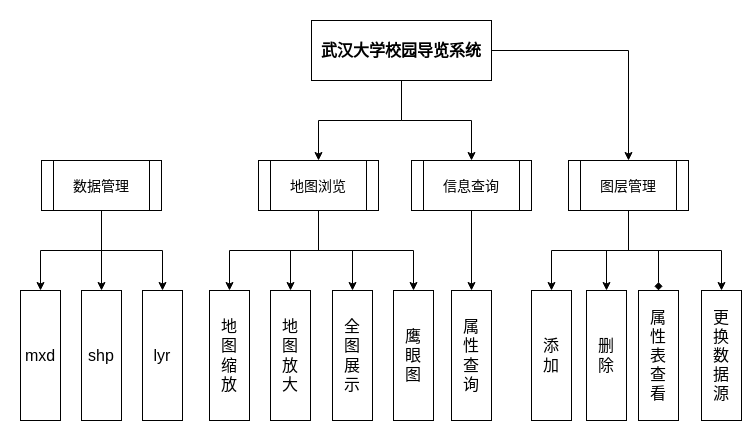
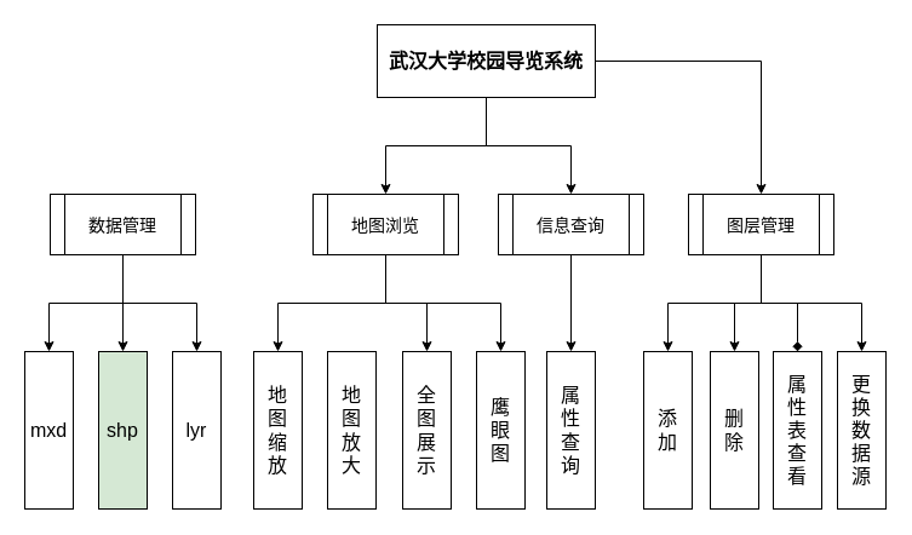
  <mxCell id="0" />
  <mxCell id="1" parent="0" />
  <mxCell id="2" style="edgeStyle=orthogonalEdgeStyle;rounded=0;orthogonalLoop=1;jettySize=auto;html=1;fontSize=16;" parent="1" source="5" target="14" edge="1"><mxGeometry relative="1" as="geometry" /></mxCell>
  <mxCell id="3" style="edgeStyle=orthogonalEdgeStyle;rounded=0;orthogonalLoop=1;jettySize=auto;html=1;fontSize=16;" parent="1" source="5" target="16" edge="1"><mxGeometry relative="1" as="geometry" /></mxCell>
  <mxCell id="4" style="edgeStyle=orthogonalEdgeStyle;rounded=0;orthogonalLoop=1;jettySize=auto;html=1;fontSize=16;" parent="1" source="5" target="21" edge="1"><mxGeometry relative="1" as="geometry" /></mxCell>
  <mxCell id="5" value="武汉大学校园导览系统" style="rounded=0;whiteSpace=wrap;html=1;fontSize=16;fontStyle=1" parent="1" vertex="1"><mxGeometry x="311" y="20" width="180" height="60" as="geometry" /></mxCell>
  <mxCell id="6" style="edgeStyle=orthogonalEdgeStyle;rounded=0;orthogonalLoop=1;jettySize=auto;html=1;entryX=0.5;entryY=0;entryDx=0;entryDy=0;fontSize=16;" parent="1" source="9" target="23" edge="1"><mxGeometry relative="1" as="geometry" /></mxCell>
  <mxCell id="7" style="edgeStyle=orthogonalEdgeStyle;rounded=0;orthogonalLoop=1;jettySize=auto;html=1;entryX=0.5;entryY=0;entryDx=0;entryDy=0;fontSize=16;" parent="1" source="9" target="24" edge="1"><mxGeometry relative="1" as="geometry" /></mxCell>
  <mxCell id="8" style="edgeStyle=orthogonalEdgeStyle;rounded=0;orthogonalLoop=1;jettySize=auto;html=1;entryX=0.5;entryY=0;entryDx=0;entryDy=0;fontSize=16;" parent="1" source="9" target="22" edge="1"><mxGeometry relative="1" as="geometry" /></mxCell>
  <mxCell id="9" value="&lt;span style=&quot;font-weight: normal&quot;&gt;&lt;font style=&quot;font-size: 14px&quot;&gt;数据管理&lt;/font&gt;&lt;/span&gt;" style="shape=process;whiteSpace=wrap;html=1;backgroundOutline=1;rounded=0;fontSize=16;fontStyle=1;flipH=1;" parent="1" vertex="1"><mxGeometry x="41" y="160" width="120" height="50" as="geometry" /></mxCell>
  <mxCell id="10" style="edgeStyle=orthogonalEdgeStyle;rounded=0;orthogonalLoop=1;jettySize=auto;html=1;entryX=0.5;entryY=0;entryDx=0;entryDy=0;fontSize=16;exitX=0.5;exitY=1;exitDx=0;exitDy=0;" parent="1" source="14" target="28" edge="1"><mxGeometry relative="1" as="geometry" /></mxCell>
  <mxCell id="11" style="edgeStyle=orthogonalEdgeStyle;rounded=0;orthogonalLoop=1;jettySize=auto;html=1;entryX=0.5;entryY=0;entryDx=0;entryDy=0;fontSize=16;" parent="1" source="14" target="27" edge="1"><mxGeometry relative="1" as="geometry" /></mxCell>
- <mxCell id="12" style="edgeStyle=orthogonalEdgeStyle;rounded=0;orthogonalLoop=1;jettySize=auto;html=1;entryX=0.5;entryY=0;entryDx=0;entryDy=0;fontSize=16;" parent="1" source="14" target="26" edge="1"><mxGeometry relative="1" as="geometry" /></mxCell>
  <mxCell id="13" style="edgeStyle=orthogonalEdgeStyle;rounded=0;orthogonalLoop=1;jettySize=auto;html=1;entryX=0.5;entryY=0;entryDx=0;entryDy=0;fontSize=16;exitX=0.5;exitY=1;exitDx=0;exitDy=0;" parent="1" source="14" target="25" edge="1"><mxGeometry relative="1" as="geometry" /></mxCell>
  <mxCell id="14" value="&lt;span style=&quot;font-weight: normal&quot;&gt;&lt;font style=&quot;font-size: 14px&quot;&gt;地图浏览&lt;/font&gt;&lt;/span&gt;" style="shape=process;whiteSpace=wrap;html=1;backgroundOutline=1;rounded=0;fontSize=16;fontStyle=1;flipH=1;" parent="1" vertex="1"><mxGeometry x="258" y="160" width="120" height="50" as="geometry" /></mxCell>
  <mxCell id="15" style="edgeStyle=orthogonalEdgeStyle;rounded=0;orthogonalLoop=1;jettySize=auto;html=1;entryX=0.5;entryY=0;entryDx=0;entryDy=0;fontSize=16;" parent="1" source="16" target="29" edge="1"><mxGeometry relative="1" as="geometry" /></mxCell>
  <mxCell id="16" value="&lt;span style=&quot;font-weight: normal&quot;&gt;&lt;font style=&quot;font-size: 14px&quot;&gt;信息查询&lt;/font&gt;&lt;/span&gt;" style="shape=process;whiteSpace=wrap;html=1;backgroundOutline=1;rounded=0;fontSize=16;fontStyle=1;flipH=1;" parent="1" vertex="1"><mxGeometry x="411" y="160" width="120" height="50" as="geometry" /></mxCell>
  <mxCell id="17" style="edgeStyle=orthogonalEdgeStyle;rounded=0;orthogonalLoop=1;jettySize=auto;html=1;entryX=0.5;entryY=0;entryDx=0;entryDy=0;fontSize=16;" parent="1" source="21" target="30" edge="1"><mxGeometry relative="1" as="geometry" /></mxCell>
  <mxCell id="18" style="edgeStyle=orthogonalEdgeStyle;rounded=0;orthogonalLoop=1;jettySize=auto;html=1;entryX=0.5;entryY=0;entryDx=0;entryDy=0;fontSize=16;" parent="1" source="21" target="31" edge="1"><mxGeometry relative="1" as="geometry" /></mxCell>
  <mxCell id="19" style="edgeStyle=orthogonalEdgeStyle;rounded=0;orthogonalLoop=1;jettySize=auto;html=1;entryX=0.5;entryY=0;entryDx=0;entryDy=0;fontSize=16;endArrow=diamond;" parent="1" source="21" target="32" edge="1"><mxGeometry relative="1" as="geometry" /></mxCell>
  <mxCell id="20" style="edgeStyle=orthogonalEdgeStyle;rounded=0;orthogonalLoop=1;jettySize=auto;html=1;entryX=0.5;entryY=0;entryDx=0;entryDy=0;fontSize=16;exitX=0.5;exitY=1;exitDx=0;exitDy=0;" parent="1" source="21" target="33" edge="1"><mxGeometry relative="1" as="geometry" /></mxCell>
  <mxCell id="21" value="&lt;span style=&quot;font-weight: normal&quot;&gt;&lt;font style=&quot;font-size: 14px&quot;&gt;图层管理&lt;/font&gt;&lt;/span&gt;" style="shape=process;whiteSpace=wrap;html=1;backgroundOutline=1;rounded=0;fontSize=16;fontStyle=1;flipH=1;" parent="1" vertex="1"><mxGeometry x="568" y="160" width="120" height="50" as="geometry" /></mxCell>
  <mxCell id="22" value="mxd" style="rounded=0;whiteSpace=wrap;html=1;fontSize=16;" parent="1" vertex="1"><mxGeometry x="20" y="290" width="40" height="130" as="geometry" /></mxCell>
- <mxCell id="23" value="shp" style="rounded=0;whiteSpace=wrap;html=1;fontSize=16;" parent="1" vertex="1"><mxGeometry x="81" y="290" width="40" height="130" as="geometry" /></mxCell>
+ <mxCell id="23" value="shp" style="rounded=0;whiteSpace=wrap;html=1;fontSize=16;fillColor=#d5e8d4;" parent="1" vertex="1"><mxGeometry x="81" y="290" width="40" height="130" as="geometry" /></mxCell>
  <mxCell id="24" value="lyr" style="rounded=0;whiteSpace=wrap;html=1;fontSize=16;" parent="1" vertex="1"><mxGeometry x="142" y="290" width="40" height="130" as="geometry" /></mxCell>
  <mxCell id="25" value="地&lt;br&gt;图&lt;br&gt;缩&lt;br&gt;放" style="rounded=0;whiteSpace=wrap;html=1;fontSize=16;" parent="1" vertex="1"><mxGeometry x="209" y="290" width="40" height="130" as="geometry" /></mxCell>
  <mxCell id="26" value="地&lt;br&gt;图&lt;br&gt;放&lt;br&gt;大" style="rounded=0;whiteSpace=wrap;html=1;fontSize=16;" parent="1" vertex="1"><mxGeometry x="270" y="290" width="40" height="130" as="geometry" /></mxCell>
  <mxCell id="27" value="全&lt;br&gt;图&lt;br&gt;展&lt;br&gt;示" style="rounded=0;whiteSpace=wrap;html=1;fontSize=16;" parent="1" vertex="1"><mxGeometry x="332" y="290" width="40" height="130" as="geometry" /></mxCell>
  <mxCell id="28" value="鹰&lt;br&gt;眼&lt;br&gt;图" style="rounded=0;whiteSpace=wrap;html=1;fontSize=16;" parent="1" vertex="1"><mxGeometry x="393" y="290" width="40" height="130" as="geometry" /></mxCell>
  <mxCell id="29" value="属&lt;br&gt;性&lt;br&gt;查&lt;br&gt;询" style="rounded=0;whiteSpace=wrap;html=1;fontSize=16;" parent="1" vertex="1"><mxGeometry x="451" y="290" width="40" height="130" as="geometry" /></mxCell>
  <mxCell id="30" value="添&lt;br&gt;加" style="rounded=0;whiteSpace=wrap;html=1;fontSize=16;" parent="1" vertex="1"><mxGeometry x="531" y="290" width="40" height="130" as="geometry" /></mxCell>
  <mxCell id="31" value="删&lt;br&gt;除" style="rounded=0;whiteSpace=wrap;html=1;fontSize=16;" parent="1" vertex="1"><mxGeometry x="586" y="290" width="40" height="130" as="geometry" /></mxCell>
  <mxCell id="32" value="属&lt;br&gt;性&lt;br&gt;表&lt;br&gt;查&lt;br&gt;看" style="rounded=0;whiteSpace=wrap;html=1;fontSize=16;" parent="1" vertex="1"><mxGeometry x="638" y="290" width="40" height="130" as="geometry" /></mxCell>
- <mxCell id="33" value="更&lt;br&gt;换&lt;br&gt;数&lt;br&gt;据&lt;br&gt;源" style="rounded=0;whiteSpace=wrap;html=1;fontSize=16;" parent="1" vertex="1"><mxGeometry x="701" y="290" width="40" height="130" as="geometry" /></mxCell>
+ <mxCell id="33" value="更&lt;br&gt;换&lt;br&gt;数&lt;br&gt;据&lt;br&gt;源" style="rounded=0;whiteSpace=wrap;html=1;fontSize=16;" parent="1" vertex="1"><mxGeometry x="691" y="290" width="40" height="130" as="geometry" /></mxCell>
